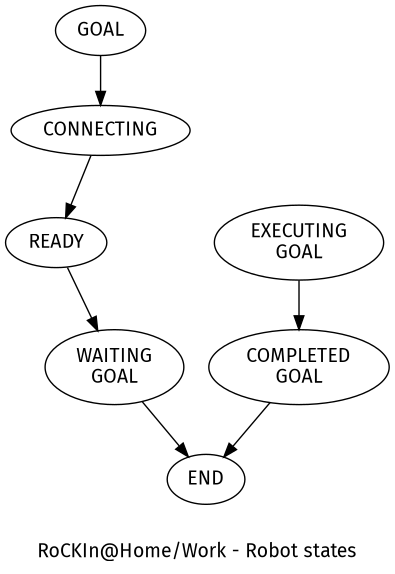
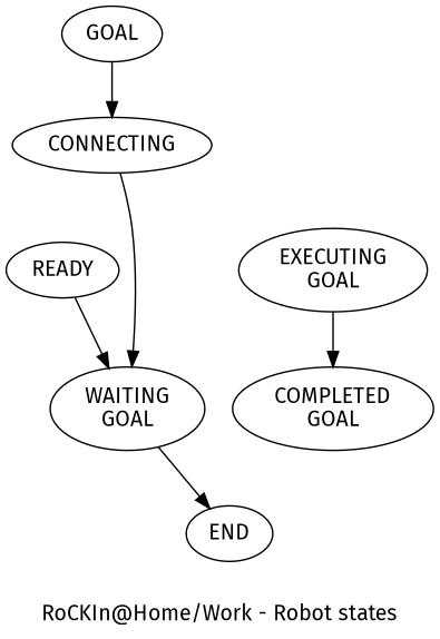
  digraph {
    fontname="Fira Sans"
    label="RoCKIn@Home/Work - Robot states"
    rankdir=TD
    node [fontname="Fira Sans" shape=oval]
    edge [fontname="Fira Sans" weight=10]
    n1 [label=GOAL]
    n2 [label=CONNECTING]
    n3 [label=READY]
    n4 [label="WAITING\nGOAL"]
    n5 [label=END]
    n6 [label="EXECUTING\nGOAL"]
    n7 [label="COMPLETED\nGOAL"]
    n1 -> n2
-   n2 -> n3
+   n2 -> n4
    n3 -> n4
    n4 -> n5
    n6 -> n7
-   n7 -> n5
  }
